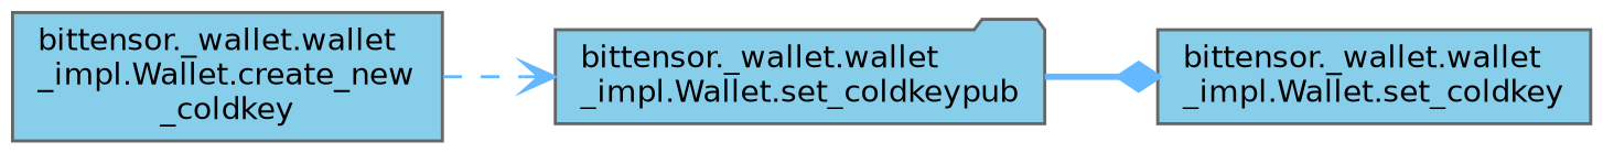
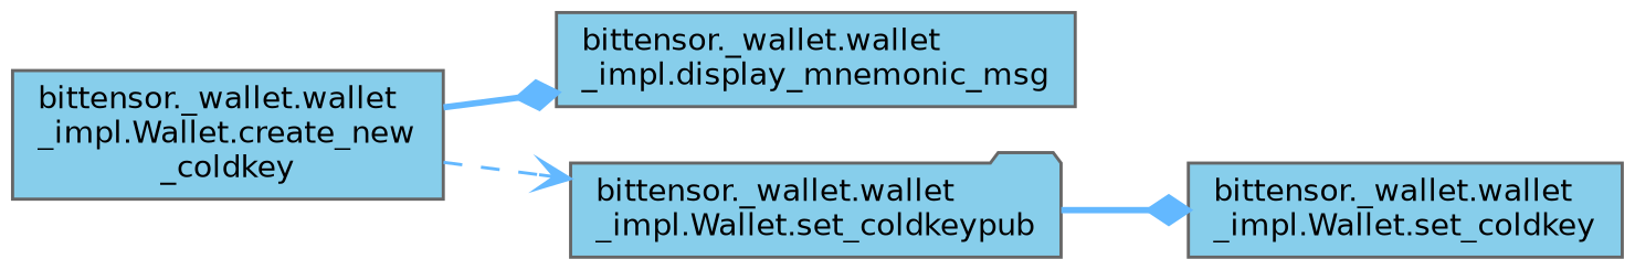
  digraph {
    rankdir=LR
    node [color=grey40 fillcolor=skyblue fontname=Helvetica fontsize=10 shape=box style=filled]
    edge [arrowhead=diamond color=steelblue1 fontname=Helvetica fontsize=10 labelfontname=Helvetica labelfontsize=10 style=bold]
    n1 [color=gray40 fontcolor=black height=0.2 label="bittensor._wallet.wallet\l_impl.Wallet.create_new\l_coldkey" width=0.4]
+   n2 [height=0.2 label="bittensor._wallet.wallet\l_impl.display_mnemonic_msg" width=0.4]
    n3 [height=0.2 label="bittensor._wallet.wallet\l_impl.Wallet.set_coldkeypub" shape=folder width=0.4]
    n4 [height=0.2 label="bittensor._wallet.wallet\l_impl.Wallet.set_coldkey" width=0.4]
+   n1 -> n2
    n1 -> n3 [arrowhead=vee style=dashed]
    n3 -> n4
  }
